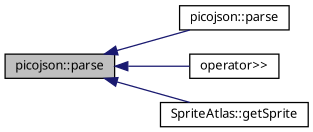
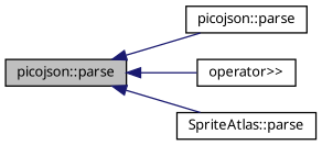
  digraph {
    rankdir=LR
    fontname="Noto Sans"
    node [color=black fillcolor=white fontname="Noto Sans" fontsize=10 shape=record style=filled]
    edge [color=midnightblue dir=back fontname="Noto Sans" fontsize=10 labelfontname=Helvetica labelfontsize=10 style=solid]
    n1 [fillcolor=grey75 fontcolor=black height=0.2 label="picojson::parse" width=0.4]
    n2 [height=0.2 label="picojson::parse" width=0.4]
    n3 [height=0.2 label="operator\>\>" width=0.4]
-   n4 [height=0.2 label="SpriteAtlas::getSprite" width=0.4]
+   n4 [height=0.2 label="SpriteAtlas::parse" width=0.4]
    n1 -> n2
    n1 -> n3
    n1 -> n4
  }
